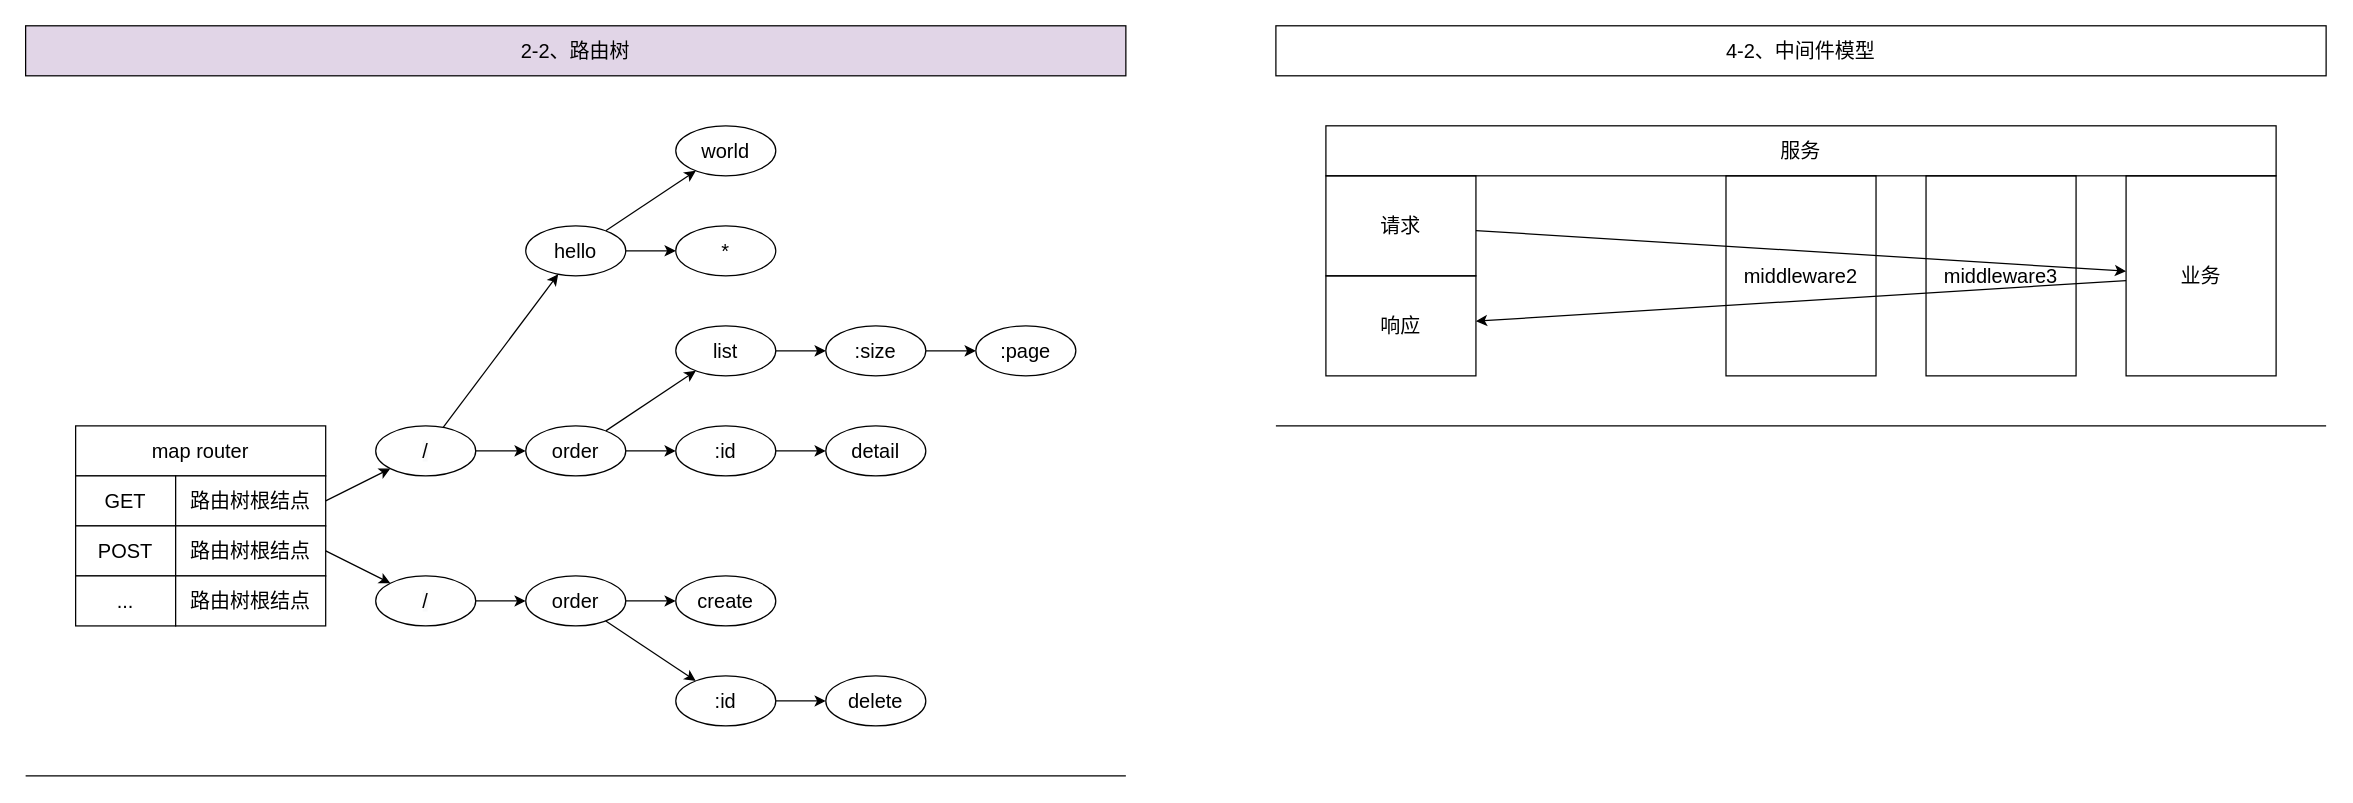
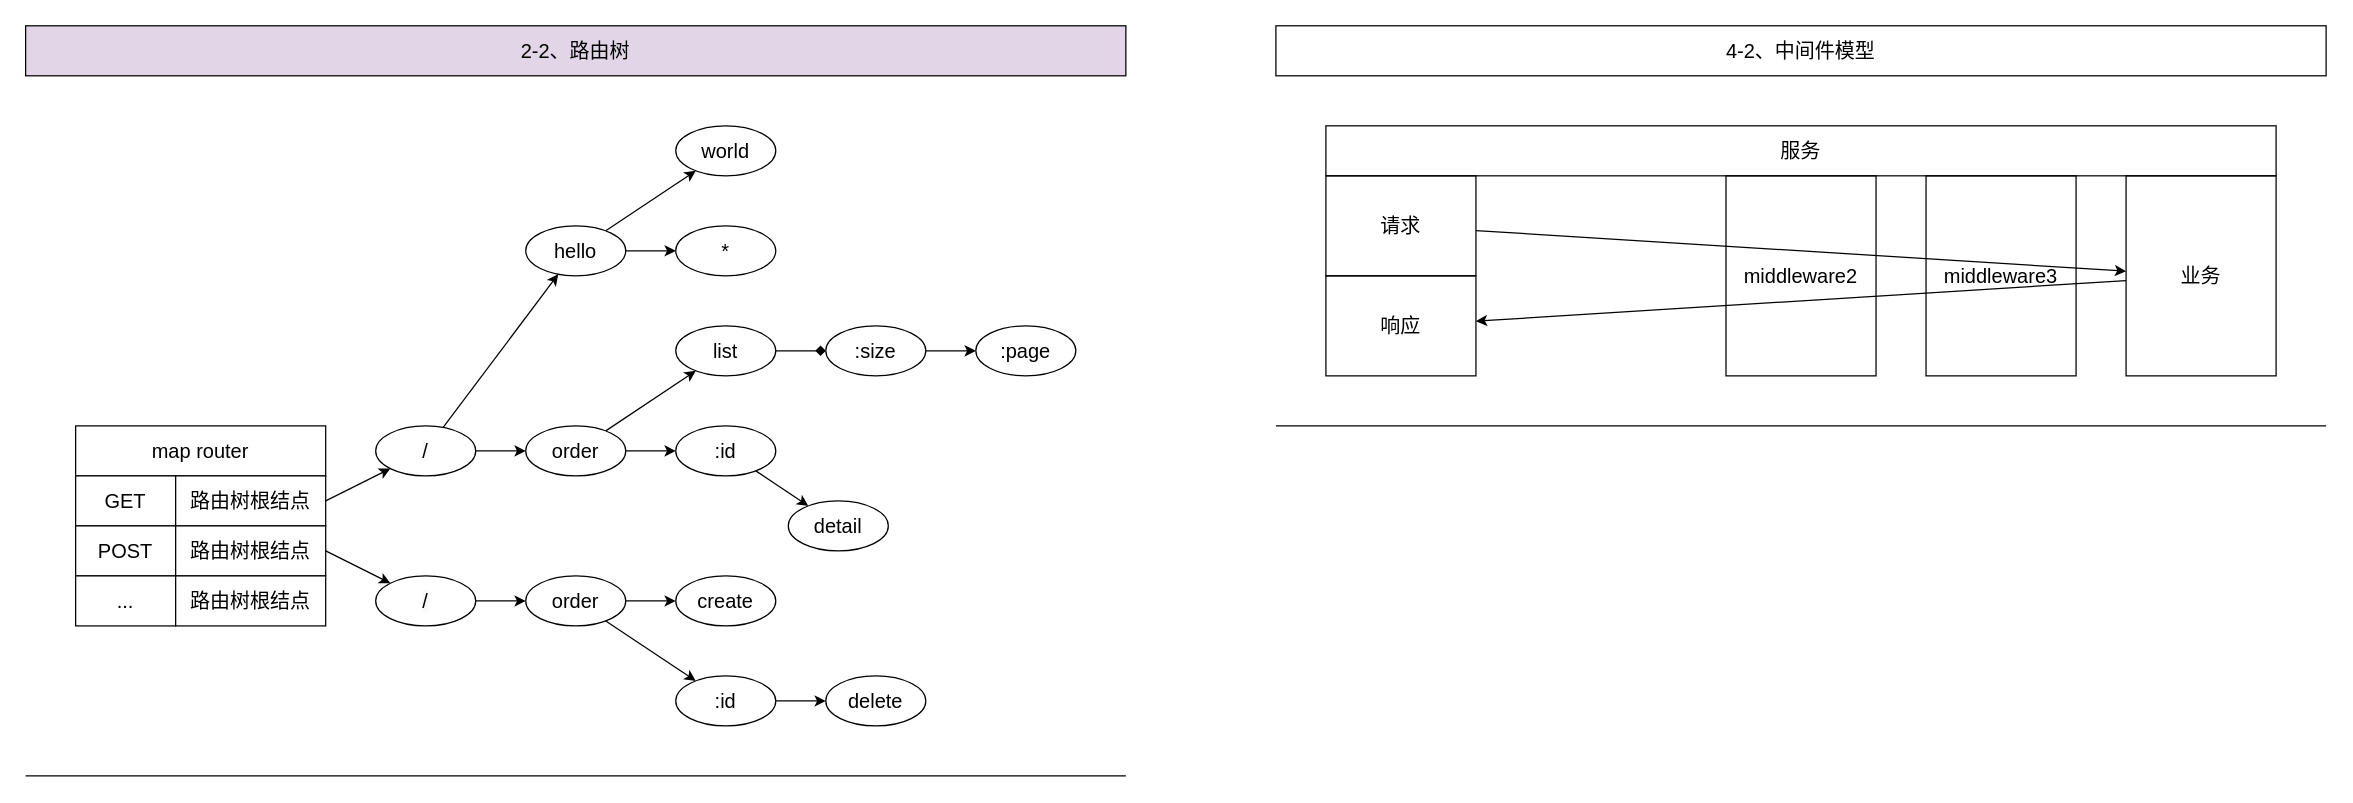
  <mxCell id="0" />
  <mxCell id="1" parent="0" />
  <mxCell id="2" value="map router" style="rounded=0;whiteSpace=wrap;html=1;fontSize=16;fontColor=default;strokeColor=default;" parent="1" vertex="1"><mxGeometry x="60" y="340" width="200" height="40" as="geometry" /></mxCell>
  <mxCell id="3" value="GET" style="rounded=0;whiteSpace=wrap;html=1;fontSize=16;fontColor=default;strokeColor=default;" parent="1" vertex="1"><mxGeometry x="60" y="380" width="80" height="40" as="geometry" /></mxCell>
  <mxCell id="4" value="路由树根结点" style="rounded=0;whiteSpace=wrap;html=1;fontSize=16;fontColor=default;strokeColor=default;" parent="1" vertex="1"><mxGeometry x="140" y="380" width="120" height="40" as="geometry" /></mxCell>
  <mxCell id="5" value="POST" style="rounded=0;whiteSpace=wrap;html=1;fontSize=16;fontColor=default;strokeColor=default;" parent="1" vertex="1"><mxGeometry x="60" y="420" width="80" height="40" as="geometry" /></mxCell>
  <mxCell id="6" value="路由树根结点" style="rounded=0;whiteSpace=wrap;html=1;fontSize=16;fontColor=default;strokeColor=default;" parent="1" vertex="1"><mxGeometry x="140" y="420" width="120" height="40" as="geometry" /></mxCell>
  <mxCell id="7" value="..." style="rounded=0;whiteSpace=wrap;html=1;fontSize=16;fontColor=default;strokeColor=default;" parent="1" vertex="1"><mxGeometry x="60" y="460" width="80" height="40" as="geometry" /></mxCell>
  <mxCell id="8" value="路由树根结点" style="rounded=0;whiteSpace=wrap;html=1;fontSize=16;fontColor=default;strokeColor=default;" parent="1" vertex="1"><mxGeometry x="140" y="460" width="120" height="40" as="geometry" /></mxCell>
  <mxCell id="9" value="&#10;&#10;&lt;span style=&quot;font-family: helvetica; font-size: 16px; font-style: normal; font-weight: 400; letter-spacing: normal; text-align: center; text-indent: 0px; text-transform: none; word-spacing: 0px; background-color: rgb(248, 249, 250); display: inline; float: none;&quot;&gt;/&lt;/span&gt;&#10;&#10;" style="ellipse;whiteSpace=wrap;html=1;fontSize=16;fontColor=default;strokeColor=default;" parent="1" vertex="1"><mxGeometry x="300" y="340" width="80" height="40" as="geometry" /></mxCell>
  <mxCell id="10" value="hello" style="ellipse;whiteSpace=wrap;html=1;fontSize=16;fontColor=default;strokeColor=default;" parent="1" vertex="1"><mxGeometry x="420" y="180" width="80" height="40" as="geometry" /></mxCell>
  <mxCell id="11" value="world" style="ellipse;whiteSpace=wrap;html=1;fontSize=16;fontColor=default;strokeColor=default;" parent="1" vertex="1"><mxGeometry x="540" y="100" width="80" height="40" as="geometry" /></mxCell>
  <mxCell id="12" value="*" style="ellipse;whiteSpace=wrap;html=1;fontSize=16;fontColor=default;strokeColor=default;" parent="1" vertex="1"><mxGeometry x="540" y="180" width="80" height="40" as="geometry" /></mxCell>
  <mxCell id="13" value="order" style="ellipse;whiteSpace=wrap;html=1;fontSize=16;fontColor=default;strokeColor=default;" parent="1" vertex="1"><mxGeometry x="420" y="340" width="80" height="40" as="geometry" /></mxCell>
  <mxCell id="14" value="list" style="ellipse;whiteSpace=wrap;html=1;fontSize=16;fontColor=default;strokeColor=default;" parent="1" vertex="1"><mxGeometry x="540" y="260" width="80" height="40" as="geometry" /></mxCell>
  <mxCell id="15" value=":size" style="ellipse;whiteSpace=wrap;html=1;fontSize=16;fontColor=default;strokeColor=default;" parent="1" vertex="1"><mxGeometry x="660" y="260" width="80" height="40" as="geometry" /></mxCell>
  <mxCell id="16" value=":page" style="ellipse;whiteSpace=wrap;html=1;fontSize=16;fontColor=default;strokeColor=default;" parent="1" vertex="1"><mxGeometry x="780" y="260" width="80" height="40" as="geometry" /></mxCell>
  <mxCell id="17" value=":id" style="ellipse;whiteSpace=wrap;html=1;fontSize=16;fontColor=default;strokeColor=default;" parent="1" vertex="1"><mxGeometry x="540" y="340" width="80" height="40" as="geometry" /></mxCell>
  <mxCell id="18" value="create" style="ellipse;whiteSpace=wrap;html=1;fontSize=16;fontColor=default;strokeColor=default;" parent="1" vertex="1"><mxGeometry x="540" y="460" width="80" height="40" as="geometry" /></mxCell>
  <mxCell id="19" value=":id" style="ellipse;whiteSpace=wrap;html=1;fontSize=16;fontColor=default;strokeColor=default;" parent="1" vertex="1"><mxGeometry x="540" y="540" width="80" height="40" as="geometry" /></mxCell>
  <mxCell id="20" value="order" style="ellipse;whiteSpace=wrap;html=1;fontSize=16;fontColor=default;strokeColor=default;" parent="1" vertex="1"><mxGeometry x="420" y="460" width="80" height="40" as="geometry" /></mxCell>
  <mxCell id="21" value="" style="endArrow=classic;html=1;rounded=0;fontSize=16;fontColor=default;strokeColor=default;" parent="1" source="20" target="18" edge="1"><mxGeometry width="50" height="50" relative="1" as="geometry"><mxPoint x="530" y="250" as="sourcePoint" /><mxPoint x="580" y="200" as="targetPoint" /></mxGeometry></mxCell>
  <mxCell id="22" value="" style="endArrow=classic;html=1;rounded=0;fontSize=16;fontColor=default;strokeColor=default;" parent="1" source="20" target="19" edge="1"><mxGeometry width="50" height="50" relative="1" as="geometry"><mxPoint x="508.546" y="474.657" as="sourcePoint" /><mxPoint x="571.539" y="465.494" as="targetPoint" /></mxGeometry></mxCell>
  <mxCell id="23" value="" style="endArrow=classic;html=1;rounded=0;exitX=1;exitY=0.5;exitDx=0;exitDy=0;fontSize=16;fontColor=default;strokeColor=default;" parent="1" source="4" target="9" edge="1"><mxGeometry width="50" height="50" relative="1" as="geometry"><mxPoint x="340" y="440" as="sourcePoint" /><mxPoint x="332.989" y="440.004" as="targetPoint" /></mxGeometry></mxCell>
  <mxCell id="24" value="" style="endArrow=classic;html=1;rounded=0;fontSize=16;fontColor=default;strokeColor=default;" parent="1" source="9" target="10" edge="1"><mxGeometry width="50" height="50" relative="1" as="geometry"><mxPoint x="508.546" y="714.657" as="sourcePoint" /><mxPoint x="571.539" y="705.494" as="targetPoint" /></mxGeometry></mxCell>
  <mxCell id="25" value="" style="endArrow=classic;html=1;rounded=0;fontSize=16;fontColor=default;strokeColor=default;" parent="1" source="9" target="13" edge="1"><mxGeometry width="50" height="50" relative="1" as="geometry"><mxPoint x="367.889" y="472.111" as="sourcePoint" /><mxPoint x="480" y="490" as="targetPoint" /></mxGeometry></mxCell>
  <mxCell id="26" value="" style="endArrow=classic;html=1;rounded=0;fontSize=16;fontColor=default;strokeColor=default;" parent="1" source="13" target="14" edge="1"><mxGeometry width="50" height="50" relative="1" as="geometry"><mxPoint x="339.437" y="343.541" as="sourcePoint" /><mxPoint x="410.608" y="376.434" as="targetPoint" /></mxGeometry></mxCell>
  <mxCell id="27" value="" style="endArrow=classic;html=1;rounded=0;fontSize=16;fontColor=default;strokeColor=default;" parent="1" source="13" target="17" edge="1"><mxGeometry width="50" height="50" relative="1" as="geometry"><mxPoint x="478.231" y="395.882" as="sourcePoint" /><mxPoint x="531.769" y="404.118" as="targetPoint" /></mxGeometry></mxCell>
- <mxCell id="28" value="" style="endArrow=classic;html=1;rounded=0;fontSize=16;fontColor=default;strokeColor=default;" parent="1" source="14" target="15" edge="1"><mxGeometry width="50" height="50" relative="1" as="geometry"><mxPoint x="425.224" y="325.522" as="sourcePoint" /><mxPoint x="504.776" y="374.478" as="targetPoint" /></mxGeometry></mxCell>
+ <mxCell id="28" value="" style="endArrow=diamond;html=1;rounded=0;fontSize=16;fontColor=default;strokeColor=default;" parent="1" source="14" target="15" edge="1"><mxGeometry width="50" height="50" relative="1" as="geometry"><mxPoint x="425.224" y="325.522" as="sourcePoint" /><mxPoint x="504.776" y="374.478" as="targetPoint" /></mxGeometry></mxCell>
  <mxCell id="29" value="" style="endArrow=classic;html=1;rounded=0;fontSize=16;fontColor=default;strokeColor=default;" parent="1" source="15" target="16" edge="1"><mxGeometry width="50" height="50" relative="1" as="geometry"><mxPoint x="570" y="330" as="sourcePoint" /><mxPoint x="620" y="330" as="targetPoint" /></mxGeometry></mxCell>
  <mxCell id="30" value="" style="endArrow=classic;html=1;rounded=0;fontSize=16;fontColor=default;strokeColor=default;" parent="1" source="10" target="11" edge="1"><mxGeometry width="50" height="50" relative="1" as="geometry"><mxPoint x="367.889" y="312.111" as="sourcePoint" /><mxPoint x="412.111" y="267.889" as="targetPoint" /></mxGeometry></mxCell>
  <mxCell id="31" value="" style="endArrow=classic;html=1;rounded=0;fontSize=16;fontColor=default;strokeColor=default;" parent="1" source="10" target="12" edge="1"><mxGeometry width="50" height="50" relative="1" as="geometry"><mxPoint x="465.777" y="241.056" as="sourcePoint" /><mxPoint x="550" y="260" as="targetPoint" /></mxGeometry></mxCell>
- <mxCell id="32" value="detail" style="ellipse;whiteSpace=wrap;html=1;fontSize=16;fontColor=default;strokeColor=default;" parent="1" vertex="1"><mxGeometry x="660" y="340" width="80" height="40" as="geometry" /></mxCell>
+ <mxCell id="32" value="detail" style="ellipse;whiteSpace=wrap;html=1;fontSize=16;fontColor=default;strokeColor=default;" parent="1" vertex="1"><mxGeometry x="630" y="400" width="80" height="40" as="geometry" /></mxCell>
  <mxCell id="33" value="" style="endArrow=classic;html=1;rounded=0;fontSize=16;fontColor=default;strokeColor=default;" parent="1" source="17" target="32" edge="1"><mxGeometry width="50" height="50" relative="1" as="geometry"><mxPoint x="570" y="330" as="sourcePoint" /><mxPoint x="620" y="330" as="targetPoint" /></mxGeometry></mxCell>
  <mxCell id="34" value="" style="endArrow=classic;html=1;rounded=0;fontSize=16;fontColor=default;strokeColor=default;" parent="1" source="35" target="20" edge="1"><mxGeometry width="50" height="50" relative="1" as="geometry"><mxPoint x="420" y="340" as="sourcePoint" /><mxPoint x="624.776" y="374.478" as="targetPoint" /></mxGeometry></mxCell>
  <mxCell id="35" value="&#10;&#10;&lt;span style=&quot;font-family: helvetica; font-size: 16px; font-style: normal; font-weight: 400; letter-spacing: normal; text-align: center; text-indent: 0px; text-transform: none; word-spacing: 0px; background-color: rgb(248, 249, 250); display: inline; float: none;&quot;&gt;/&lt;/span&gt;&#10;&#10;" style="ellipse;whiteSpace=wrap;html=1;fontSize=16;fontColor=default;strokeColor=default;" parent="1" vertex="1"><mxGeometry x="300" y="460" width="80" height="40" as="geometry" /></mxCell>
  <mxCell id="36" value="" style="endArrow=classic;html=1;rounded=0;exitX=1;exitY=0.5;exitDx=0;exitDy=0;fontSize=16;fontColor=default;strokeColor=default;" parent="1" source="6" target="35" edge="1"><mxGeometry width="50" height="50" relative="1" as="geometry"><mxPoint x="270" y="410" as="sourcePoint" /><mxPoint x="350" y="410" as="targetPoint" /></mxGeometry></mxCell>
  <mxCell id="37" value="delete" style="ellipse;whiteSpace=wrap;html=1;fontSize=16;fontColor=default;strokeColor=default;" parent="1" vertex="1"><mxGeometry x="660" y="540" width="80" height="40" as="geometry" /></mxCell>
  <mxCell id="38" value="" style="endArrow=classic;html=1;rounded=0;fontSize=16;fontColor=default;strokeColor=default;" parent="1" source="19" target="37" edge="1"><mxGeometry width="50" height="50" relative="1" as="geometry"><mxPoint x="468.546" y="514.657" as="sourcePoint" /><mxPoint x="531.539" y="505.494" as="targetPoint" /></mxGeometry></mxCell>
  <mxCell id="39" value="2-2、路由树" style="rounded=0;whiteSpace=wrap;html=1;fontSize=16;fontColor=default;strokeColor=default;fillColor=#e1d5e7;" parent="1" vertex="1"><mxGeometry width="880" height="40" as="geometry" x="20" y="20" /></mxCell>
  <mxCell id="40" value="" style="endArrow=none;html=1;rounded=0;fontSize=16;fontColor=default;strokeColor=default;" parent="1" edge="1"><mxGeometry width="50" height="50" relative="1" as="geometry"><mxPoint y="620" as="sourcePoint" x="20" /><mxPoint x="900" y="620" as="targetPoint" /><Array as="points"><mxPoint y="620" x="20" /></Array></mxGeometry></mxCell>
  <mxCell id="41" value="4-2、中间件模型" style="rounded=0;whiteSpace=wrap;html=1;fontSize=16;fontColor=default;strokeColor=default;" parent="1" vertex="1"><mxGeometry x="1020" width="840" height="40" as="geometry" y="20" /></mxCell>
  <mxCell id="42" value="middleware2" style="rounded=0;whiteSpace=wrap;html=1;fontSize=16;fontColor=default;strokeColor=default;fillColor=none;" parent="1" vertex="1"><mxGeometry x="1380" y="140" width="120" height="160" as="geometry" /></mxCell>
  <mxCell id="43" value="middleware3" style="rounded=0;whiteSpace=wrap;html=1;fontSize=16;fontColor=default;strokeColor=default;fillColor=none;" parent="1" vertex="1"><mxGeometry x="1540" y="140" width="120" height="160" as="geometry" /></mxCell>
  <mxCell id="44" value="请求" style="rounded=0;whiteSpace=wrap;html=1;fontSize=16;fontColor=default;strokeColor=default;fillColor=none;" parent="1" vertex="1"><mxGeometry x="1060" y="140" width="120" height="80" as="geometry" /></mxCell>
  <mxCell id="45" value="响应" style="rounded=0;whiteSpace=wrap;html=1;fontSize=16;fontColor=default;strokeColor=default;fillColor=none;" parent="1" vertex="1"><mxGeometry x="1060" y="220" width="120" height="80" as="geometry" /></mxCell>
  <mxCell id="46" value="服务" style="rounded=0;whiteSpace=wrap;html=1;fontSize=16;fontColor=default;strokeColor=default;fillColor=none;" parent="1" vertex="1"><mxGeometry x="1060" y="100" width="760" height="40" as="geometry" /></mxCell>
  <mxCell id="47" value="" style="endArrow=classic;html=1;rounded=0;fontSize=16;fontColor=default;strokeColor=default;" parent="1" source="44" target="48" edge="1"><mxGeometry width="50" height="50" relative="1" as="geometry"><mxPoint x="1420" y="220" as="sourcePoint" /><mxPoint x="1680" y="230" as="targetPoint" /></mxGeometry></mxCell>
  <mxCell id="48" value="业务" style="rounded=0;whiteSpace=wrap;html=1;fontSize=16;fontColor=default;strokeColor=default;fillColor=none;" parent="1" vertex="1"><mxGeometry x="1700" y="140" width="120" height="160" as="geometry" /></mxCell>
  <mxCell id="49" value="" style="endArrow=classic;html=1;rounded=0;fontSize=16;fontColor=default;strokeColor=default;" parent="1" source="48" target="45" edge="1"><mxGeometry width="50" height="50" relative="1" as="geometry"><mxPoint x="1190" y="190" as="sourcePoint" /><mxPoint x="1730" y="244" as="targetPoint" /></mxGeometry></mxCell>
  <mxCell id="50" value="" style="endArrow=none;html=1;rounded=0;fontSize=16;fontColor=default;strokeColor=default;" parent="1" edge="1"><mxGeometry width="50" height="50" relative="1" as="geometry"><mxPoint x="1020" y="340" as="sourcePoint" /><mxPoint x="1860" y="340" as="targetPoint" /><Array as="points"><mxPoint x="1020" y="340" /></Array></mxGeometry></mxCell>
